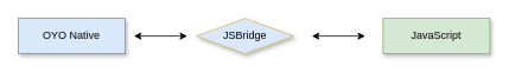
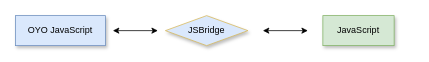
  <mxCell id="0" />
  <mxCell id="1" parent="0" />
- <mxCell id="2" value="OYO Native" style="rounded=0;whiteSpace=wrap;html=1;fillColor=#dae8fc;strokeColor=#6c8ebf;shadow=1;glass=0;comic=0;" parent="1" vertex="1"><mxGeometry x="20" y="20" width="120" height="40" as="geometry" /></mxCell>
- <mxCell id="3" value="JavaScript" style="rounded=0;whiteSpace=wrap;html=1;fillColor=#d5e8d4;strokeColor=#82b366;shadow=1;" parent="1" vertex="1"><mxGeometry x="430" y="20" width="120" height="40" as="geometry" /></mxCell>
+ <mxCell id="2" value="OYO JavaScript" style="rounded=0;whiteSpace=wrap;html=1;fillColor=#dae8fc;strokeColor=#6c8ebf;shadow=1;glass=0;comic=0;" parent="1" vertex="1"><mxGeometry x="20" y="20" width="120" height="40" as="geometry" /></mxCell>
+ <mxCell id="3" value="JavaScript" style="rounded=0;whiteSpace=wrap;html=1;fillColor=#d5e8d4;strokeColor=#82b366;shadow=1;" parent="1" vertex="1"><mxGeometry x="430" y="20" width="95" height="40" as="geometry" /></mxCell>
  <mxCell id="4" value="&lt;span&gt;JSBridge&lt;/span&gt;" style="rhombus;whiteSpace=wrap;html=1;shadow=1;glass=0;comic=0;fillColor=#dae8fc;strokeColor=#d6b656;" parent="1" vertex="1"><mxGeometry x="220" y="20" width="110" height="40" as="geometry" /></mxCell>
  <mxCell id="5" value="" style="endArrow=classic;startArrow=classic;html=1;" parent="1" edge="1"><mxGeometry width="50" height="50" relative="1" as="geometry"><mxPoint x="150" y="40" as="sourcePoint" /><mxPoint x="210" y="40" as="targetPoint" /></mxGeometry></mxCell>
  <mxCell id="6" value="" style="endArrow=classic;startArrow=classic;html=1;" parent="1" edge="1"><mxGeometry width="50" height="50" relative="1" as="geometry"><mxPoint x="350" y="40" as="sourcePoint" /><mxPoint x="410" y="40" as="targetPoint" /></mxGeometry></mxCell>
